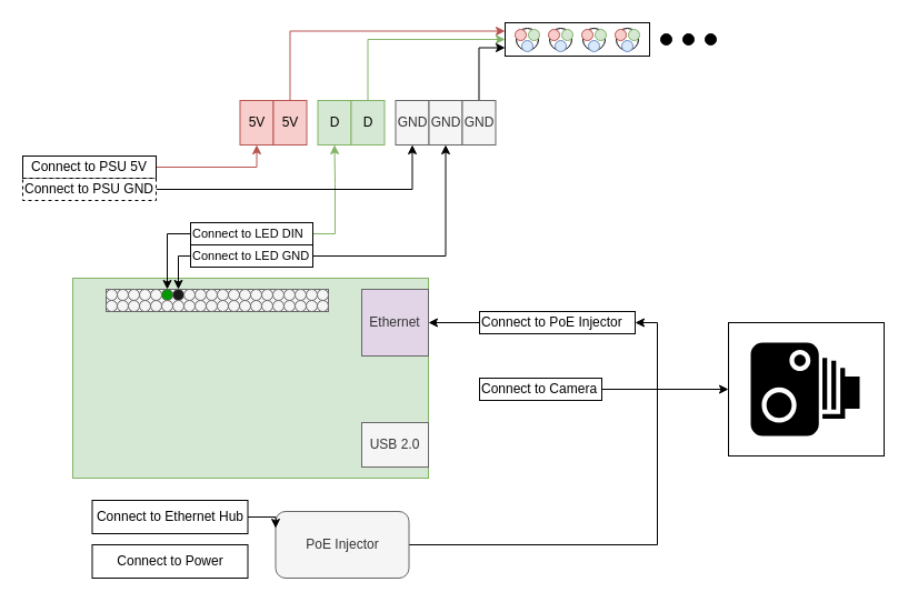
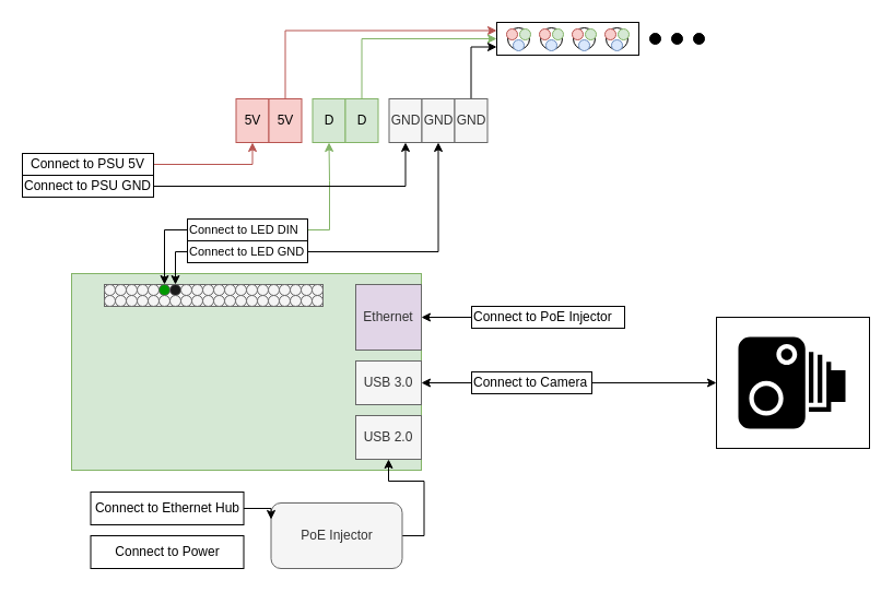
  <mxCell id="0" />
  <mxCell id="1" parent="0" />
  <mxCell id="2" value="" style="rounded=0;whiteSpace=wrap;html=1;" vertex="1" parent="1"><mxGeometry x="655" y="290" width="140" height="120" as="geometry" /></mxCell>
  <mxCell id="3" value="" style="rounded=0;whiteSpace=wrap;html=1;fillColor=#d5e8d4;strokeColor=#82b366;" vertex="1" parent="1"><mxGeometry x="65" y="250" width="320" height="180" as="geometry" /></mxCell>
  <mxCell id="4" value="Ethernet" style="rounded=0;whiteSpace=wrap;html=1;fillColor=#e1d5e7;fontColor=#333333;strokeColor=#666666;" vertex="1" parent="1"><mxGeometry x="325" y="260" width="60" height="60" as="geometry" /></mxCell>
  <mxCell id="5" value="" style="rounded=0;whiteSpace=wrap;html=1;fillColor=#f5f5f5;fontColor=#333333;strokeColor=#666666;" vertex="1" parent="1"><mxGeometry x="95" y="260" width="200" height="20" as="geometry" /></mxCell>
  <mxCell id="6" value="" style="ellipse;whiteSpace=wrap;html=1;aspect=fixed;fillColor=#f5f5f5;fontColor=#333333;strokeColor=#666666;" vertex="1" parent="1"><mxGeometry x="105" y="260" width="10" height="10" as="geometry" /></mxCell>
  <mxCell id="7" value="" style="ellipse;whiteSpace=wrap;html=1;aspect=fixed;fillColor=#f5f5f5;fontColor=#333333;strokeColor=#666666;" vertex="1" parent="1"><mxGeometry x="105" y="270" width="10" height="10" as="geometry" /></mxCell>
  <mxCell id="8" value="" style="ellipse;whiteSpace=wrap;html=1;aspect=fixed;fillColor=#f5f5f5;fontColor=#333333;strokeColor=#666666;" vertex="1" parent="1"><mxGeometry x="115" y="260" width="10" height="10" as="geometry" /></mxCell>
  <mxCell id="9" value="" style="ellipse;whiteSpace=wrap;html=1;aspect=fixed;fillColor=#f5f5f5;fontColor=#333333;strokeColor=#666666;" vertex="1" parent="1"><mxGeometry x="115" y="270" width="10" height="10" as="geometry" /></mxCell>
  <mxCell id="10" value="" style="ellipse;whiteSpace=wrap;html=1;aspect=fixed;fillColor=#f5f5f5;fontColor=#333333;strokeColor=#666666;" vertex="1" parent="1"><mxGeometry x="125" y="260" width="10" height="10" as="geometry" /></mxCell>
  <mxCell id="11" value="" style="ellipse;whiteSpace=wrap;html=1;aspect=fixed;fillColor=#f5f5f5;fontColor=#333333;strokeColor=#666666;" vertex="1" parent="1"><mxGeometry x="125" y="270" width="10" height="10" as="geometry" /></mxCell>
  <mxCell id="12" value="" style="ellipse;whiteSpace=wrap;html=1;aspect=fixed;fillColor=#f5f5f5;fontColor=#333333;strokeColor=#666666;" vertex="1" parent="1"><mxGeometry x="135" y="260" width="10" height="10" as="geometry" /></mxCell>
  <mxCell id="13" value="" style="ellipse;whiteSpace=wrap;html=1;aspect=fixed;fillColor=#f5f5f5;fontColor=#333333;strokeColor=#666666;" vertex="1" parent="1"><mxGeometry x="135" y="270" width="10" height="10" as="geometry" /></mxCell>
  <mxCell id="14" value="" style="ellipse;whiteSpace=wrap;html=1;aspect=fixed;fillColor=#009900;strokeColor=#666666;" vertex="1" parent="1"><mxGeometry x="145" y="260" width="10" height="10" as="geometry" /></mxCell>
  <mxCell id="15" value="" style="ellipse;whiteSpace=wrap;html=1;aspect=fixed;fillColor=#f5f5f5;fontColor=#333333;strokeColor=#666666;" vertex="1" parent="1"><mxGeometry x="145" y="270" width="10" height="10" as="geometry" /></mxCell>
  <mxCell id="16" value="" style="ellipse;whiteSpace=wrap;html=1;aspect=fixed;fillColor=#1A1A1A;fontColor=#333333;strokeColor=#666666;" vertex="1" parent="1"><mxGeometry x="155" y="260" width="10" height="10" as="geometry" /></mxCell>
  <mxCell id="17" value="" style="ellipse;whiteSpace=wrap;html=1;aspect=fixed;fillColor=#f5f5f5;fontColor=#333333;strokeColor=#666666;" vertex="1" parent="1"><mxGeometry x="155" y="270" width="10" height="10" as="geometry" /></mxCell>
  <mxCell id="18" value="" style="ellipse;whiteSpace=wrap;html=1;aspect=fixed;fillColor=#f5f5f5;fontColor=#333333;strokeColor=#666666;" vertex="1" parent="1"><mxGeometry x="165" y="260" width="10" height="10" as="geometry" /></mxCell>
  <mxCell id="19" value="" style="ellipse;whiteSpace=wrap;html=1;aspect=fixed;fillColor=#f5f5f5;fontColor=#333333;strokeColor=#666666;" vertex="1" parent="1"><mxGeometry x="165" y="270" width="10" height="10" as="geometry" /></mxCell>
  <mxCell id="20" value="" style="ellipse;whiteSpace=wrap;html=1;aspect=fixed;fillColor=#f5f5f5;fontColor=#333333;strokeColor=#666666;" vertex="1" parent="1"><mxGeometry x="175" y="260" width="10" height="10" as="geometry" /></mxCell>
  <mxCell id="21" value="" style="ellipse;whiteSpace=wrap;html=1;aspect=fixed;fillColor=#f5f5f5;fontColor=#333333;strokeColor=#666666;" vertex="1" parent="1"><mxGeometry x="175" y="270" width="10" height="10" as="geometry" /></mxCell>
  <mxCell id="22" value="" style="ellipse;whiteSpace=wrap;html=1;aspect=fixed;fillColor=#f5f5f5;fontColor=#333333;strokeColor=#666666;" vertex="1" parent="1"><mxGeometry x="185" y="260" width="10" height="10" as="geometry" /></mxCell>
  <mxCell id="23" value="" style="ellipse;whiteSpace=wrap;html=1;aspect=fixed;fillColor=#f5f5f5;fontColor=#333333;strokeColor=#666666;" vertex="1" parent="1"><mxGeometry x="185" y="270" width="10" height="10" as="geometry" /></mxCell>
  <mxCell id="24" value="" style="ellipse;whiteSpace=wrap;html=1;aspect=fixed;fillColor=#f5f5f5;fontColor=#333333;strokeColor=#666666;" vertex="1" parent="1"><mxGeometry x="205" y="260" width="10" height="10" as="geometry" /></mxCell>
  <mxCell id="25" value="" style="ellipse;whiteSpace=wrap;html=1;aspect=fixed;fillColor=#f5f5f5;fontColor=#333333;strokeColor=#666666;" vertex="1" parent="1"><mxGeometry x="205" y="270" width="10" height="10" as="geometry" /></mxCell>
  <mxCell id="26" value="" style="ellipse;whiteSpace=wrap;html=1;aspect=fixed;fillColor=#f5f5f5;fontColor=#333333;strokeColor=#666666;" vertex="1" parent="1"><mxGeometry x="215" y="260" width="10" height="10" as="geometry" /></mxCell>
  <mxCell id="27" value="" style="ellipse;whiteSpace=wrap;html=1;aspect=fixed;fillColor=#f5f5f5;fontColor=#333333;strokeColor=#666666;" vertex="1" parent="1"><mxGeometry x="215" y="270" width="10" height="10" as="geometry" /></mxCell>
  <mxCell id="28" value="" style="ellipse;whiteSpace=wrap;html=1;aspect=fixed;fillColor=#f5f5f5;fontColor=#333333;strokeColor=#666666;" vertex="1" parent="1"><mxGeometry x="225" y="260" width="10" height="10" as="geometry" /></mxCell>
  <mxCell id="29" value="" style="ellipse;whiteSpace=wrap;html=1;aspect=fixed;fillColor=#f5f5f5;fontColor=#333333;strokeColor=#666666;" vertex="1" parent="1"><mxGeometry x="225" y="270" width="10" height="10" as="geometry" /></mxCell>
  <mxCell id="30" value="" style="ellipse;whiteSpace=wrap;html=1;aspect=fixed;fillColor=#f5f5f5;fontColor=#333333;strokeColor=#666666;" vertex="1" parent="1"><mxGeometry x="235" y="260" width="10" height="10" as="geometry" /></mxCell>
  <mxCell id="31" value="" style="ellipse;whiteSpace=wrap;html=1;aspect=fixed;fillColor=#f5f5f5;fontColor=#333333;strokeColor=#666666;" vertex="1" parent="1"><mxGeometry x="235" y="270" width="10" height="10" as="geometry" /></mxCell>
  <mxCell id="32" value="" style="ellipse;whiteSpace=wrap;html=1;aspect=fixed;fillColor=#f5f5f5;fontColor=#333333;strokeColor=#666666;" vertex="1" parent="1"><mxGeometry x="245" y="260" width="10" height="10" as="geometry" /></mxCell>
  <mxCell id="33" value="" style="ellipse;whiteSpace=wrap;html=1;aspect=fixed;fillColor=#f5f5f5;fontColor=#333333;strokeColor=#666666;" vertex="1" parent="1"><mxGeometry x="245" y="270" width="10" height="10" as="geometry" /></mxCell>
  <mxCell id="34" value="" style="ellipse;whiteSpace=wrap;html=1;aspect=fixed;fillColor=#f5f5f5;fontColor=#333333;strokeColor=#666666;" vertex="1" parent="1"><mxGeometry x="255" y="260" width="10" height="10" as="geometry" /></mxCell>
  <mxCell id="35" value="" style="ellipse;whiteSpace=wrap;html=1;aspect=fixed;fillColor=#f5f5f5;fontColor=#333333;strokeColor=#666666;" vertex="1" parent="1"><mxGeometry x="255" y="270" width="10" height="10" as="geometry" /></mxCell>
  <mxCell id="36" value="" style="ellipse;whiteSpace=wrap;html=1;aspect=fixed;fillColor=#f5f5f5;fontColor=#333333;strokeColor=#666666;" vertex="1" parent="1"><mxGeometry x="265" y="260" width="10" height="10" as="geometry" /></mxCell>
  <mxCell id="37" value="" style="ellipse;whiteSpace=wrap;html=1;aspect=fixed;fillColor=#f5f5f5;fontColor=#333333;strokeColor=#666666;" vertex="1" parent="1"><mxGeometry x="265" y="270" width="10" height="10" as="geometry" /></mxCell>
  <mxCell id="38" value="" style="ellipse;whiteSpace=wrap;html=1;aspect=fixed;fillColor=#f5f5f5;fontColor=#333333;strokeColor=#666666;" vertex="1" parent="1"><mxGeometry x="275" y="260" width="10" height="10" as="geometry" /></mxCell>
  <mxCell id="39" value="" style="ellipse;whiteSpace=wrap;html=1;aspect=fixed;fillColor=#f5f5f5;fontColor=#333333;strokeColor=#666666;" vertex="1" parent="1"><mxGeometry x="275" y="270" width="10" height="10" as="geometry" /></mxCell>
  <mxCell id="40" value="" style="ellipse;whiteSpace=wrap;html=1;aspect=fixed;fillColor=#f5f5f5;fontColor=#333333;strokeColor=#666666;" vertex="1" parent="1"><mxGeometry x="285" y="260" width="10" height="10" as="geometry" /></mxCell>
  <mxCell id="41" value="" style="ellipse;whiteSpace=wrap;html=1;aspect=fixed;fillColor=#f5f5f5;fontColor=#333333;strokeColor=#666666;" vertex="1" parent="1"><mxGeometry x="285" y="270" width="10" height="10" as="geometry" /></mxCell>
  <mxCell id="42" style="edgeStyle=orthogonalEdgeStyle;rounded=0;orthogonalLoop=1;jettySize=auto;html=1;exitX=0;exitY=0.5;exitDx=0;exitDy=0;entryX=0.5;entryY=0;entryDx=0;entryDy=0;" edge="1" parent="1" source="44" target="14"><mxGeometry relative="1" as="geometry" /></mxCell>
  <mxCell id="43" style="edgeStyle=orthogonalEdgeStyle;rounded=0;orthogonalLoop=1;jettySize=auto;html=1;exitX=1;exitY=0.5;exitDx=0;exitDy=0;entryX=0.5;entryY=1;entryDx=0;entryDy=0;fillColor=#d5e8d4;strokeColor=#82b366;" edge="1" parent="1" source="44" target="72"><mxGeometry relative="1" as="geometry" /></mxCell>
  <mxCell id="44" value="&lt;font style=&quot;font-size: 11px;&quot;&gt;Connect to LED DIN&lt;/font&gt;" style="rounded=0;whiteSpace=wrap;html=1;align=left;" vertex="1" parent="1"><mxGeometry x="171" y="200" width="110" height="20" as="geometry" /></mxCell>
  <mxCell id="45" style="edgeStyle=orthogonalEdgeStyle;rounded=0;orthogonalLoop=1;jettySize=auto;html=1;exitX=0;exitY=0.5;exitDx=0;exitDy=0;entryX=0.5;entryY=0;entryDx=0;entryDy=0;" edge="1" parent="1" source="47" target="16"><mxGeometry relative="1" as="geometry" /></mxCell>
  <mxCell id="46" style="edgeStyle=orthogonalEdgeStyle;rounded=0;orthogonalLoop=1;jettySize=auto;html=1;exitX=1;exitY=0.5;exitDx=0;exitDy=0;entryX=0.5;entryY=1;entryDx=0;entryDy=0;" edge="1" parent="1" source="47" target="76"><mxGeometry relative="1" as="geometry" /></mxCell>
  <mxCell id="47" value="&lt;span style=&quot;font-size: 11px;&quot;&gt;Connect to LED GND&lt;/span&gt;" style="rounded=0;whiteSpace=wrap;html=1;align=left;" vertex="1" parent="1"><mxGeometry x="171" y="220" width="110" height="20" as="geometry" /></mxCell>
  <mxCell id="48" value="" style="ellipse;whiteSpace=wrap;html=1;aspect=fixed;fillColor=#f5f5f5;fontColor=#333333;strokeColor=#666666;" vertex="1" parent="1"><mxGeometry x="195" y="260" width="10" height="10" as="geometry" /></mxCell>
  <mxCell id="49" value="" style="ellipse;whiteSpace=wrap;html=1;aspect=fixed;fillColor=#f5f5f5;fontColor=#333333;strokeColor=#666666;" vertex="1" parent="1"><mxGeometry x="195" y="270" width="10" height="10" as="geometry" /></mxCell>
  <mxCell id="50" value="" style="ellipse;whiteSpace=wrap;html=1;aspect=fixed;fillColor=#f5f5f5;fontColor=#333333;strokeColor=#666666;" vertex="1" parent="1"><mxGeometry x="95" y="260" width="10" height="10" as="geometry" /></mxCell>
  <mxCell id="51" value="" style="ellipse;whiteSpace=wrap;html=1;aspect=fixed;fillColor=#f5f5f5;fontColor=#333333;strokeColor=#666666;" vertex="1" parent="1"><mxGeometry x="95" y="270" width="10" height="10" as="geometry" /></mxCell>
  <mxCell id="52" style="edgeStyle=orthogonalEdgeStyle;rounded=0;orthogonalLoop=1;jettySize=auto;html=1;exitX=0;exitY=0.5;exitDx=0;exitDy=0;entryX=1;entryY=0.5;entryDx=0;entryDy=0;" edge="1" parent="1" source="53" target="4"><mxGeometry relative="1" as="geometry" /></mxCell>
  <mxCell id="53" value="Connect to PoE Injector" style="rounded=0;whiteSpace=wrap;html=1;align=left;" vertex="1" parent="1"><mxGeometry x="431" y="280" width="140" height="20" as="geometry" /></mxCell>
- <mxCell id="54" style="edgeStyle=orthogonalEdgeStyle;rounded=0;orthogonalLoop=1;jettySize=auto;html=1;exitX=1;exitY=0.5;exitDx=0;exitDy=0;entryX=1;entryY=0.5;entryDx=0;entryDy=0;" edge="1" parent="1" source="55" target="53"><mxGeometry relative="1" as="geometry" /></mxCell>
+ <mxCell id="54" style="edgeStyle=orthogonalEdgeStyle;rounded=0;orthogonalLoop=1;jettySize=auto;html=1;exitX=1;exitY=0.5;exitDx=0;exitDy=0;" edge="1" parent="1" source="55" target="60"><mxGeometry relative="1" as="geometry" /></mxCell>
  <mxCell id="55" value="PoE Injector" style="rounded=1;whiteSpace=wrap;html=1;fillColor=#f5f5f5;fontColor=#333333;strokeColor=#666666;" vertex="1" parent="1"><mxGeometry x="247.5" y="460" width="120" height="60" as="geometry" /></mxCell>
  <mxCell id="56" style="edgeStyle=orthogonalEdgeStyle;rounded=0;orthogonalLoop=1;jettySize=auto;html=1;exitX=1;exitY=0.5;exitDx=0;exitDy=0;entryX=0;entryY=0.25;entryDx=0;entryDy=0;" edge="1" parent="1" source="57" target="55"><mxGeometry relative="1" as="geometry" /></mxCell>
  <mxCell id="57" value="Connect to Ethernet Hub" style="rounded=0;whiteSpace=wrap;html=1;" vertex="1" parent="1"><mxGeometry x="82.5" y="450" width="140" height="30" as="geometry" /></mxCell>
  <mxCell id="58" value="Connect to Power" style="rounded=0;whiteSpace=wrap;html=1;" vertex="1" parent="1"><mxGeometry x="82.5" y="490" width="140" height="30" as="geometry" /></mxCell>
+ <mxCell id="59" value="USB 3.0" style="rounded=0;whiteSpace=wrap;html=1;fillColor=#f5f5f5;fontColor=#333333;strokeColor=#666666;" vertex="1" parent="1"><mxGeometry x="325" y="330" width="60" height="40" as="geometry" /></mxCell>
  <mxCell id="60" value="USB 2.0" style="rounded=0;whiteSpace=wrap;html=1;fillColor=#f5f5f5;fontColor=#333333;strokeColor=#666666;" vertex="1" parent="1"><mxGeometry x="325" y="380" width="60" height="40" as="geometry" /></mxCell>
+ <mxCell id="61" style="edgeStyle=orthogonalEdgeStyle;rounded=0;orthogonalLoop=1;jettySize=auto;html=1;exitX=0;exitY=0.5;exitDx=0;exitDy=0;entryX=1;entryY=0.5;entryDx=0;entryDy=0;" edge="1" parent="1" source="63" target="59"><mxGeometry relative="1" as="geometry" /></mxCell>
  <mxCell id="62" style="edgeStyle=orthogonalEdgeStyle;rounded=0;orthogonalLoop=1;jettySize=auto;html=1;exitX=1;exitY=0.5;exitDx=0;exitDy=0;entryX=0;entryY=0.5;entryDx=0;entryDy=0;" edge="1" parent="1" source="63" target="2"><mxGeometry relative="1" as="geometry" /></mxCell>
  <mxCell id="63" value="Connect to Camera" style="rounded=0;whiteSpace=wrap;html=1;align=left;" vertex="1" parent="1"><mxGeometry x="431" y="340" width="110" height="20" as="geometry" /></mxCell>
  <mxCell id="64" value="" style="rounded=0;whiteSpace=wrap;html=1;" vertex="1" parent="1"><mxGeometry x="454" y="20" width="130" height="30" as="geometry" /></mxCell>
  <mxCell id="65" value="" style="ellipse;whiteSpace=wrap;html=1;aspect=fixed;" vertex="1" parent="1"><mxGeometry x="464" y="25" width="20" height="20" as="geometry" /></mxCell>
  <mxCell id="66" value="" style="ellipse;whiteSpace=wrap;html=1;aspect=fixed;" vertex="1" parent="1"><mxGeometry x="494" y="25" width="20" height="20" as="geometry" /></mxCell>
  <mxCell id="67" value="" style="ellipse;whiteSpace=wrap;html=1;aspect=fixed;" vertex="1" parent="1"><mxGeometry x="524" y="25" width="20" height="20" as="geometry" /></mxCell>
  <mxCell id="68" value="" style="ellipse;whiteSpace=wrap;html=1;aspect=fixed;" vertex="1" parent="1"><mxGeometry x="554" y="25" width="20" height="20" as="geometry" /></mxCell>
  <mxCell id="69" value="5V" style="rounded=0;whiteSpace=wrap;html=1;fillColor=#f8cecc;strokeColor=#b85450;" vertex="1" parent="1"><mxGeometry x="215.5" y="90" width="30" height="40" as="geometry" /></mxCell>
  <mxCell id="70" style="edgeStyle=orthogonalEdgeStyle;rounded=0;orthogonalLoop=1;jettySize=auto;html=1;exitX=0.5;exitY=0;exitDx=0;exitDy=0;entryX=0;entryY=0.25;entryDx=0;entryDy=0;fillColor=#f8cecc;strokeColor=#b85450;" edge="1" parent="1" source="71" target="64"><mxGeometry relative="1" as="geometry" /></mxCell>
  <mxCell id="71" value="5V" style="rounded=0;whiteSpace=wrap;html=1;fillColor=#f8cecc;strokeColor=#b85450;" vertex="1" parent="1"><mxGeometry x="245.5" y="90" width="30" height="40" as="geometry" /></mxCell>
  <mxCell id="72" value="D" style="rounded=0;whiteSpace=wrap;html=1;fillColor=#d5e8d4;strokeColor=#82b366;" vertex="1" parent="1"><mxGeometry x="285.5" y="90" width="30" height="40" as="geometry" /></mxCell>
  <mxCell id="73" style="edgeStyle=orthogonalEdgeStyle;rounded=0;orthogonalLoop=1;jettySize=auto;html=1;exitX=0.5;exitY=0;exitDx=0;exitDy=0;entryX=0;entryY=0.5;entryDx=0;entryDy=0;fillColor=#d5e8d4;strokeColor=#82b366;" edge="1" parent="1" source="74" target="64"><mxGeometry relative="1" as="geometry" /></mxCell>
  <mxCell id="74" value="D" style="rounded=0;whiteSpace=wrap;html=1;fillColor=#d5e8d4;strokeColor=#82b366;" vertex="1" parent="1"><mxGeometry x="315.5" y="90" width="30" height="40" as="geometry" /></mxCell>
  <mxCell id="75" value="GND" style="rounded=0;whiteSpace=wrap;html=1;fillColor=#f5f5f5;strokeColor=#666666;fontColor=#333333;" vertex="1" parent="1"><mxGeometry x="355.5" y="90" width="30" height="40" as="geometry" /></mxCell>
  <mxCell id="76" value="GND" style="rounded=0;whiteSpace=wrap;html=1;fillColor=#f5f5f5;strokeColor=#666666;fontColor=#333333;" vertex="1" parent="1"><mxGeometry x="385.5" y="90" width="30" height="40" as="geometry" /></mxCell>
  <mxCell id="77" style="edgeStyle=orthogonalEdgeStyle;rounded=0;orthogonalLoop=1;jettySize=auto;html=1;exitX=0.5;exitY=0;exitDx=0;exitDy=0;entryX=0;entryY=0.75;entryDx=0;entryDy=0;" edge="1" parent="1" source="78" target="64"><mxGeometry relative="1" as="geometry" /></mxCell>
  <mxCell id="78" value="GND" style="rounded=0;whiteSpace=wrap;html=1;fillColor=#f5f5f5;strokeColor=#666666;fontColor=#333333;" vertex="1" parent="1"><mxGeometry x="415.5" y="90" width="30" height="40" as="geometry" /></mxCell>
  <mxCell id="79" style="edgeStyle=orthogonalEdgeStyle;rounded=0;orthogonalLoop=1;jettySize=auto;html=1;exitX=1;exitY=0.5;exitDx=0;exitDy=0;entryX=0.5;entryY=1;entryDx=0;entryDy=0;fillColor=#f8cecc;strokeColor=#b85450;" edge="1" parent="1" source="80" target="69"><mxGeometry relative="1" as="geometry" /></mxCell>
  <mxCell id="80" value="Connect to PSU 5V" style="rounded=0;whiteSpace=wrap;html=1;" vertex="1" parent="1"><mxGeometry x="20" y="140" width="120" height="20" as="geometry" /></mxCell>
  <mxCell id="81" style="edgeStyle=orthogonalEdgeStyle;rounded=0;orthogonalLoop=1;jettySize=auto;html=1;exitX=1;exitY=0.5;exitDx=0;exitDy=0;entryX=0.5;entryY=1;entryDx=0;entryDy=0;" edge="1" parent="1" source="82" target="75"><mxGeometry relative="1" as="geometry" /></mxCell>
- <mxCell id="82" value="Connect to PSU GND" style="rounded=0;whiteSpace=wrap;html=1;dashed=1;" vertex="1" parent="1"><mxGeometry x="20" y="160" width="120" height="20" as="geometry" /></mxCell>
+ <mxCell id="82" value="Connect to PSU GND" style="rounded=0;whiteSpace=wrap;html=1;" vertex="1" parent="1"><mxGeometry x="20" y="160" width="120" height="20" as="geometry" /></mxCell>
  <mxCell id="83" value="" style="ellipse;whiteSpace=wrap;html=1;fillColor=#000000;" vertex="1" parent="1"><mxGeometry x="594" y="30" width="10" height="10" as="geometry" /></mxCell>
  <mxCell id="84" value="" style="ellipse;whiteSpace=wrap;html=1;fillColor=#000000;" vertex="1" parent="1"><mxGeometry x="614" y="30" width="10" height="10" as="geometry" /></mxCell>
  <mxCell id="85" value="" style="ellipse;whiteSpace=wrap;html=1;fillColor=#000000;" vertex="1" parent="1"><mxGeometry x="634" y="30" width="10" height="10" as="geometry" /></mxCell>
  <mxCell id="86" value="" style="ellipse;whiteSpace=wrap;html=1;fillColor=#f8cecc;strokeColor=#b85450;" vertex="1" parent="1"><mxGeometry x="463" y="26" width="10" height="10" as="geometry" /></mxCell>
  <mxCell id="87" value="" style="ellipse;whiteSpace=wrap;html=1;fillColor=#d5e8d4;strokeColor=#82b366;" vertex="1" parent="1"><mxGeometry x="475" y="26" width="10" height="10" as="geometry" /></mxCell>
  <mxCell id="88" value="" style="ellipse;whiteSpace=wrap;html=1;fillColor=#dae8fc;strokeColor=#6c8ebf;" vertex="1" parent="1"><mxGeometry x="469" y="36" width="10" height="10" as="geometry" /></mxCell>
  <mxCell id="89" value="" style="ellipse;whiteSpace=wrap;html=1;fillColor=#f8cecc;strokeColor=#b85450;" vertex="1" parent="1"><mxGeometry x="493" y="26" width="10" height="10" as="geometry" /></mxCell>
  <mxCell id="90" value="" style="ellipse;whiteSpace=wrap;html=1;fillColor=#d5e8d4;strokeColor=#82b366;" vertex="1" parent="1"><mxGeometry x="505" y="26" width="10" height="10" as="geometry" /></mxCell>
  <mxCell id="91" value="" style="ellipse;whiteSpace=wrap;html=1;fillColor=#dae8fc;strokeColor=#6c8ebf;" vertex="1" parent="1"><mxGeometry x="499" y="36" width="10" height="10" as="geometry" /></mxCell>
  <mxCell id="92" value="" style="ellipse;whiteSpace=wrap;html=1;fillColor=#f8cecc;strokeColor=#b85450;" vertex="1" parent="1"><mxGeometry x="523" y="26" width="10" height="10" as="geometry" /></mxCell>
  <mxCell id="93" value="" style="ellipse;whiteSpace=wrap;html=1;fillColor=#d5e8d4;strokeColor=#82b366;" vertex="1" parent="1"><mxGeometry x="535" y="26" width="10" height="10" as="geometry" /></mxCell>
  <mxCell id="94" value="" style="ellipse;whiteSpace=wrap;html=1;fillColor=#dae8fc;strokeColor=#6c8ebf;" vertex="1" parent="1"><mxGeometry x="529" y="36" width="10" height="10" as="geometry" /></mxCell>
  <mxCell id="95" value="" style="ellipse;whiteSpace=wrap;html=1;fillColor=#f8cecc;strokeColor=#b85450;" vertex="1" parent="1"><mxGeometry x="553" y="26" width="10" height="10" as="geometry" /></mxCell>
  <mxCell id="96" value="" style="ellipse;whiteSpace=wrap;html=1;fillColor=#d5e8d4;strokeColor=#82b366;" vertex="1" parent="1"><mxGeometry x="565" y="26" width="10" height="10" as="geometry" /></mxCell>
  <mxCell id="97" value="" style="ellipse;whiteSpace=wrap;html=1;fillColor=#dae8fc;strokeColor=#6c8ebf;" vertex="1" parent="1"><mxGeometry x="559" y="36" width="10" height="10" as="geometry" /></mxCell>
  <mxCell id="98" value="" style="shape=mxgraph.signs.tech.camera_1;html=1;pointerEvents=1;fillColor=#000000;strokeColor=none;verticalLabelPosition=bottom;verticalAlign=top;align=center;" vertex="1" parent="1"><mxGeometry x="675" y="308" width="98" height="84" as="geometry" /></mxCell>
